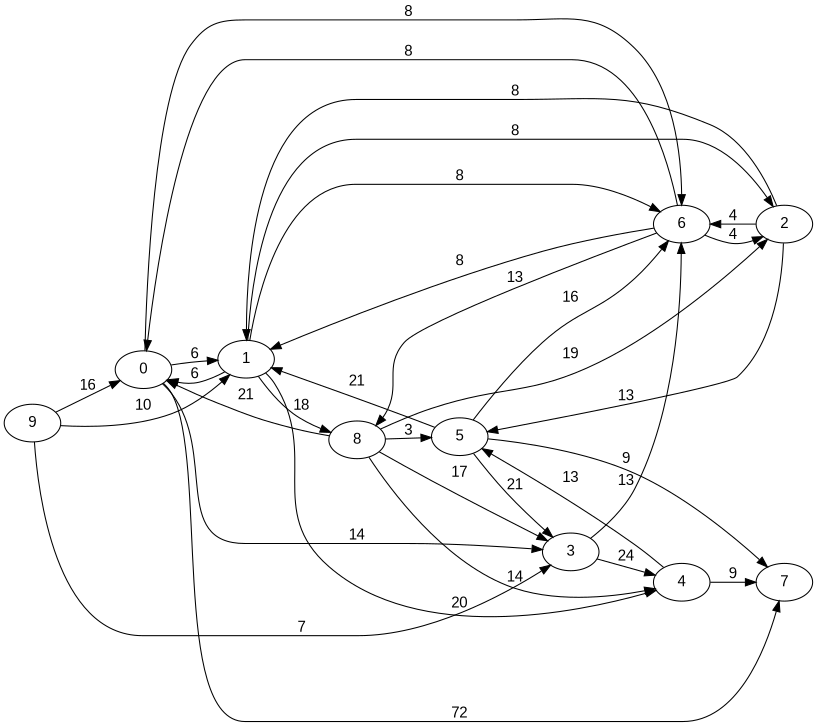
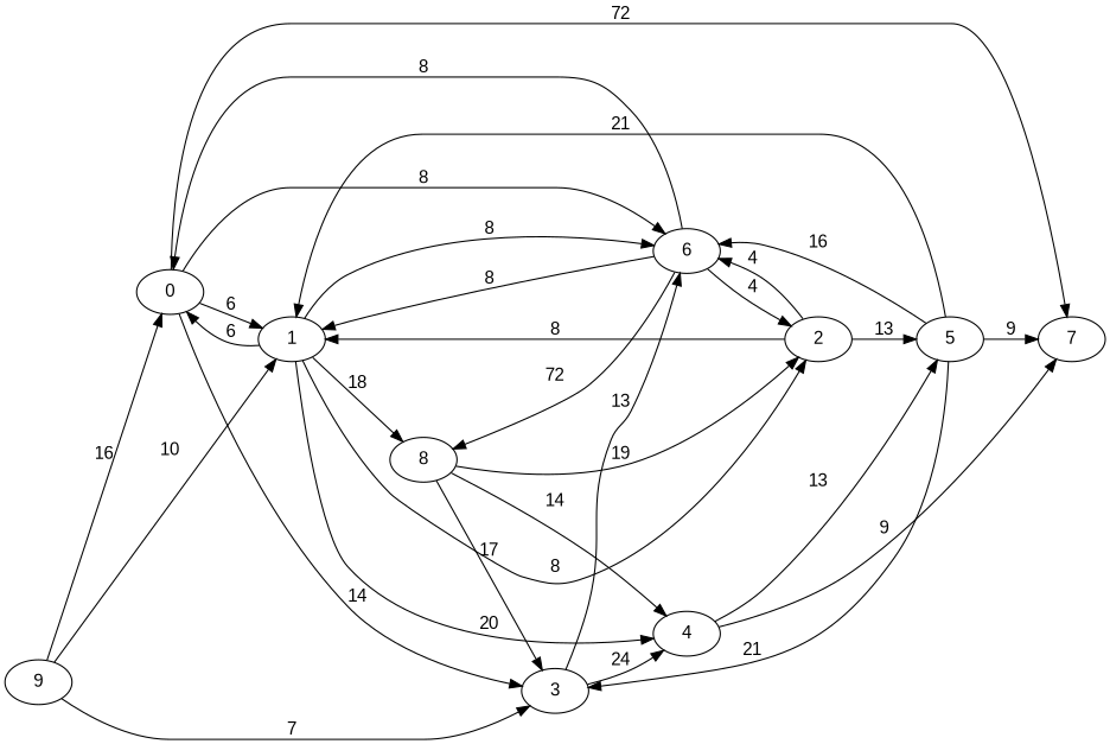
  digraph {
    fontname="Liberation Sans"
    rankdir=LR
    node [fontname="Liberation Sans"]
    edge [fontname="Liberation Sans"]
    0
    1
    3
    6
    7
    4
    2
    8
    5
    9
    0 -> 1 [label=6]
    0 -> 3 [label=14]
    0 -> 6 [label=8]
    0 -> 7 [label=72]
    1 -> 0 [label=6]
    1 -> 6 [label=8]
    1 -> 4 [label=20]
    1 -> 2 [label=8]
    1 -> 8 [label=18]
    3 -> 6 [label=13]
    3 -> 4 [label=24]
    6 -> 0 [label=8]
    6 -> 1 [label=8]
    6 -> 2 [label=4]
-   6 -> 8 [label=13]
+   6 -> 8 [label=72]
    4 -> 7 [label=9]
    4 -> 5 [label=13]
    2 -> 1 [label=8]
    2 -> 6 [label=4]
    2 -> 5 [label=13]
-   8 -> 0 [label=21]
    8 -> 3 [label=17]
    8 -> 4 [label=14]
    8 -> 2 [label=19]
-   8 -> 5 [label=3]
    5 -> 1 [label=21]
    5 -> 3 [label=21]
    5 -> 6 [label=16]
    5 -> 7 [label=9]
    9 -> 0 [label=16]
    9 -> 1 [label=10]
    9 -> 3 [label=7]
  }
